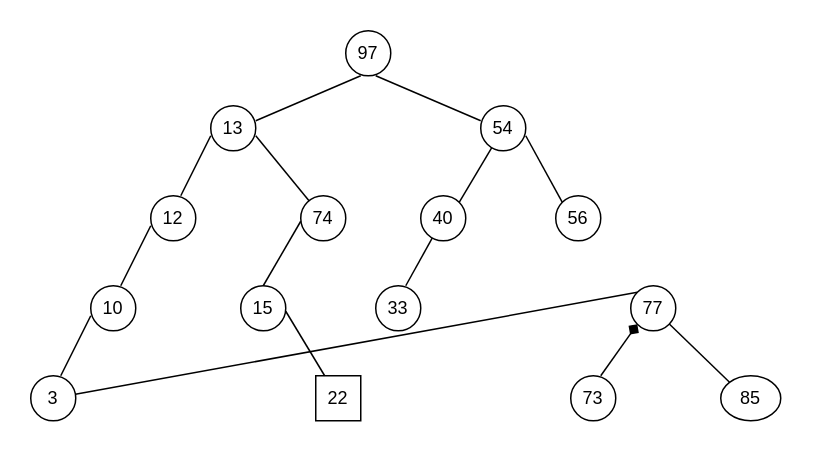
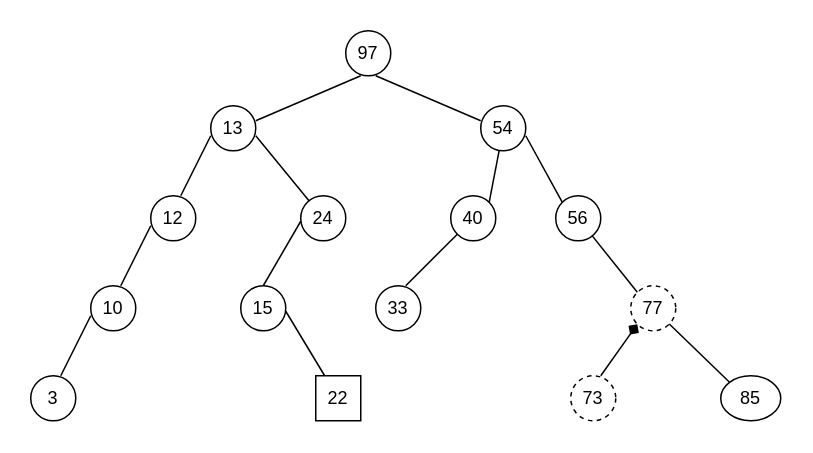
  <mxCell id="0" />
  <mxCell id="1" parent="0" />
  <mxCell id="2" value="97" style="ellipse;whiteSpace=wrap;html=1;aspect=fixed;" parent="1" vertex="1"><mxGeometry x="230" y="20" width="30" height="30" as="geometry" /></mxCell>
  <mxCell id="3" value="" style="endArrow=none;html=1;rounded=0;" parent="1" edge="1"><mxGeometry width="50" height="50" relative="1" as="geometry"><mxPoint x="170" y="80" as="sourcePoint" /><mxPoint x="240" y="50" as="targetPoint" /></mxGeometry></mxCell>
  <mxCell id="4" value="" style="endArrow=none;html=1;rounded=0;" parent="1" edge="1"><mxGeometry width="50" height="50" relative="1" as="geometry"><mxPoint x="320" y="80" as="sourcePoint" /><mxPoint x="250" y="50" as="targetPoint" /></mxGeometry></mxCell>
  <mxCell id="5" value="13" style="ellipse;whiteSpace=wrap;html=1;aspect=fixed;" parent="1" vertex="1"><mxGeometry x="140" y="70" width="30" height="30" as="geometry" /></mxCell>
  <mxCell id="6" value="54" style="ellipse;whiteSpace=wrap;html=1;aspect=fixed;" parent="1" vertex="1"><mxGeometry x="320" y="70" width="30" height="30" as="geometry" /></mxCell>
  <mxCell id="7" value="12" style="ellipse;whiteSpace=wrap;html=1;aspect=fixed;" parent="1" vertex="1"><mxGeometry x="100" y="130" width="30" height="30" as="geometry" /></mxCell>
  <mxCell id="8" value="56" style="ellipse;whiteSpace=wrap;html=1;aspect=fixed;" parent="1" vertex="1"><mxGeometry x="370" y="130" width="30" height="30" as="geometry" /></mxCell>
  <mxCell id="9" value="10" style="ellipse;whiteSpace=wrap;html=1;aspect=fixed;" parent="1" vertex="1"><mxGeometry x="60" y="190" width="30" height="30" as="geometry" /></mxCell>
  <mxCell id="10" value="3" style="ellipse;whiteSpace=wrap;html=1;aspect=fixed;" parent="1" vertex="1"><mxGeometry x="20" y="250" width="30" height="30" as="geometry" /></mxCell>
- <mxCell id="11" value="74" style="ellipse;whiteSpace=wrap;html=1;aspect=fixed;" parent="1" vertex="1"><mxGeometry x="200" y="130" width="30" height="30" as="geometry" /></mxCell>
+ <mxCell id="11" value="24" style="ellipse;whiteSpace=wrap;html=1;aspect=fixed;" parent="1" vertex="1"><mxGeometry x="200" y="130" width="30" height="30" as="geometry" /></mxCell>
  <mxCell id="12" value="15" style="ellipse;whiteSpace=wrap;html=1;aspect=fixed;" parent="1" vertex="1"><mxGeometry x="160" y="190" width="30" height="30" as="geometry" /></mxCell>
  <mxCell id="13" value="22" style="whiteSpace=wrap;html=1;aspect=fixed;rounded=0;" parent="1" vertex="1"><mxGeometry x="210" y="250" width="30" height="30" as="geometry" /></mxCell>
- <mxCell id="14" value="40" style="ellipse;whiteSpace=wrap;html=1;aspect=fixed;" parent="1" vertex="1"><mxGeometry x="280" y="130" width="30" height="30" as="geometry" /></mxCell>
+ <mxCell id="14" value="40" style="ellipse;whiteSpace=wrap;html=1;aspect=fixed;" parent="1" vertex="1"><mxGeometry x="300" y="130" width="30" height="30" as="geometry" /></mxCell>
  <mxCell id="15" value="33" style="ellipse;whiteSpace=wrap;html=1;aspect=fixed;" parent="1" vertex="1"><mxGeometry x="250" y="190" width="30" height="30" as="geometry" /></mxCell>
- <mxCell id="16" value="77" style="ellipse;whiteSpace=wrap;html=1;aspect=fixed;" parent="1" vertex="1"><mxGeometry x="420" y="190" width="30" height="30" as="geometry" /></mxCell>
- <mxCell id="17" value="73" style="ellipse;whiteSpace=wrap;html=1;aspect=fixed;" parent="1" vertex="1"><mxGeometry x="380" y="250" width="30" height="30" as="geometry" /></mxCell>
+ <mxCell id="16" value="77" style="ellipse;whiteSpace=wrap;html=1;aspect=fixed;dashed=1;" parent="1" vertex="1"><mxGeometry x="420" y="190" width="30" height="30" as="geometry" /></mxCell>
+ <mxCell id="17" value="73" style="ellipse;whiteSpace=wrap;html=1;aspect=fixed;dashed=1;" parent="1" vertex="1"><mxGeometry x="380" y="250" width="30" height="30" as="geometry" /></mxCell>
  <mxCell id="18" value="85" style="ellipse;whiteSpace=wrap;html=1;aspect=fixed;" parent="1" vertex="1"><mxGeometry x="480" y="250" width="40" height="30" as="geometry" /></mxCell>
  <mxCell id="19" value="" style="endArrow=none;html=1;rounded=0;exitX=0.667;exitY=0;exitDx=0;exitDy=0;exitPerimeter=0;" parent="1" source="7" edge="1"><mxGeometry width="50" height="50" relative="1" as="geometry"><mxPoint x="70" y="120" as="sourcePoint" /><mxPoint x="140" y="90" as="targetPoint" /></mxGeometry></mxCell>
  <mxCell id="20" value="" style="endArrow=none;html=1;rounded=0;exitX=0.667;exitY=0;exitDx=0;exitDy=0;exitPerimeter=0;" parent="1" edge="1"><mxGeometry width="50" height="50" relative="1" as="geometry"><mxPoint x="80" y="190" as="sourcePoint" /><mxPoint x="100" y="150" as="targetPoint" /></mxGeometry></mxCell>
  <mxCell id="21" value="" style="endArrow=none;html=1;rounded=0;exitX=0.667;exitY=0;exitDx=0;exitDy=0;exitPerimeter=0;" parent="1" edge="1"><mxGeometry width="50" height="50" relative="1" as="geometry"><mxPoint x="40" y="250" as="sourcePoint" /><mxPoint x="60" y="210" as="targetPoint" /></mxGeometry></mxCell>
  <mxCell id="22" value="" style="endArrow=none;html=1;rounded=0;" parent="1" source="11" edge="1"><mxGeometry width="50" height="50" relative="1" as="geometry"><mxPoint x="150" y="130" as="sourcePoint" /><mxPoint x="170" y="90" as="targetPoint" /></mxGeometry></mxCell>
  <mxCell id="23" value="" style="endArrow=none;html=1;rounded=0;exitX=0.5;exitY=0;exitDx=0;exitDy=0;" parent="1" source="12" edge="1"><mxGeometry width="50" height="50" relative="1" as="geometry"><mxPoint x="236" y="190" as="sourcePoint" /><mxPoint x="200" y="147" as="targetPoint" /></mxGeometry></mxCell>
  <mxCell id="24" value="" style="endArrow=none;html=1;rounded=0;" parent="1" source="13" edge="1"><mxGeometry width="50" height="50" relative="1" as="geometry"><mxPoint x="165" y="250" as="sourcePoint" /><mxPoint x="190" y="207" as="targetPoint" /></mxGeometry></mxCell>
  <mxCell id="25" value="" style="endArrow=none;html=1;rounded=0;exitX=1;exitY=0;exitDx=0;exitDy=0;" parent="1" source="14" target="6" edge="1"><mxGeometry width="50" height="50" relative="1" as="geometry"><mxPoint x="302.5" y="143" as="sourcePoint" /><mxPoint x="327.5" y="100" as="targetPoint" /></mxGeometry></mxCell>
  <mxCell id="26" value="" style="endArrow=none;html=1;rounded=0;exitX=1;exitY=0;exitDx=0;exitDy=0;" parent="1" target="14" edge="1"><mxGeometry width="50" height="50" relative="1" as="geometry"><mxPoint x="270" y="190" as="sourcePoint" /><mxPoint x="291" y="154" as="targetPoint" /></mxGeometry></mxCell>
  <mxCell id="27" value="" style="endArrow=none;html=1;rounded=0;exitX=0;exitY=0;exitDx=0;exitDy=0;" parent="1" source="8" edge="1"><mxGeometry width="50" height="50" relative="1" as="geometry"><mxPoint x="386" y="133" as="sourcePoint" /><mxPoint x="350" y="90" as="targetPoint" /></mxGeometry></mxCell>
- <mxCell id="28" value="" style="endArrow=none;html=1;rounded=0;exitX=0;exitY=0;exitDx=0;exitDy=0;" parent="1" source="16" target="10" edge="1"><mxGeometry width="50" height="50" relative="1" as="geometry"><mxPoint x="425" y="190" as="sourcePoint" /><mxPoint x="400" y="151" as="targetPoint" /></mxGeometry></mxCell>
+ <mxCell id="28" value="" style="endArrow=none;html=1;rounded=0;exitX=0;exitY=0;exitDx=0;exitDy=0;" parent="1" source="16" target="8" edge="1"><mxGeometry width="50" height="50" relative="1" as="geometry"><mxPoint x="425" y="190" as="sourcePoint" /><mxPoint x="400" y="151" as="targetPoint" /></mxGeometry></mxCell>
  <mxCell id="29" value="" style="endArrow=none;html=1;rounded=0;exitX=0;exitY=0;exitDx=0;exitDy=0;" parent="1" source="18" target="16" edge="1"><mxGeometry width="50" height="50" relative="1" as="geometry"><mxPoint x="480" y="250" as="sourcePoint" /><mxPoint x="450" y="213" as="targetPoint" /></mxGeometry></mxCell>
  <mxCell id="30" value="" style="endArrow=diamond;html=1;rounded=0;exitX=0.667;exitY=0;exitDx=0;exitDy=0;exitPerimeter=0;entryX=0;entryY=1;entryDx=0;entryDy=0;" parent="1" source="17" target="16" edge="1"><mxGeometry width="50" height="50" relative="1" as="geometry"><mxPoint x="458" y="250" as="sourcePoint" /><mxPoint x="420" y="212" as="targetPoint" /></mxGeometry></mxCell>
